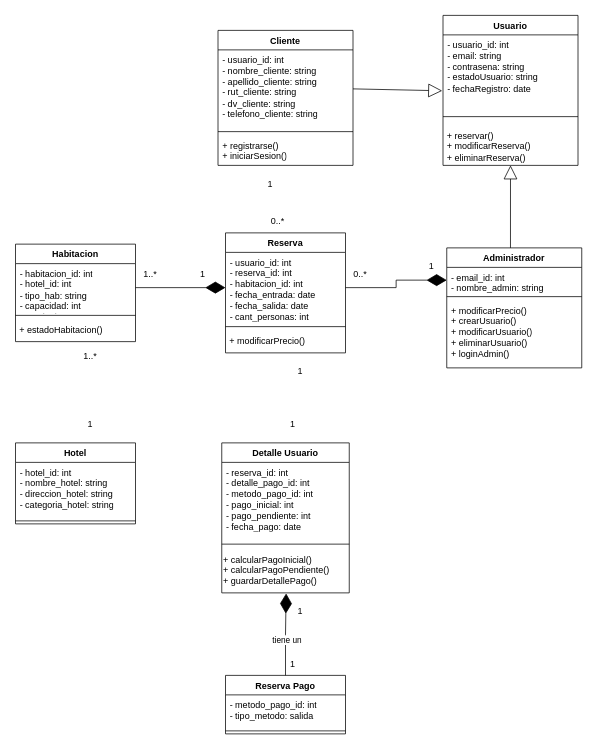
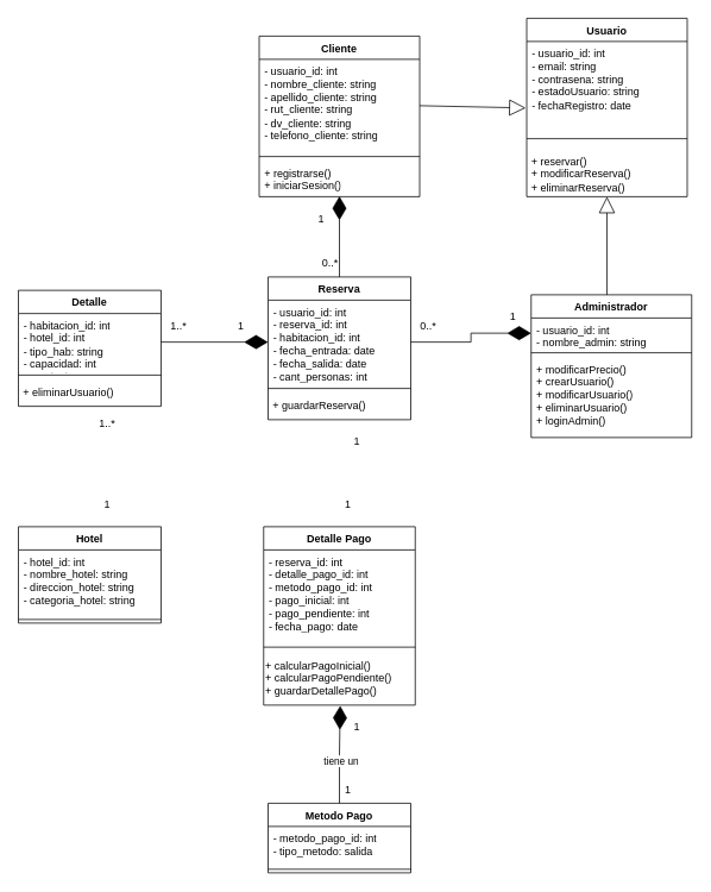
  <mxCell id="0" />
  <mxCell id="1" parent="0" />
  <mxCell id="2" value="Cliente" style="swimlane;fontStyle=1;align=center;verticalAlign=top;childLayout=stackLayout;horizontal=1;startSize=26;horizontalStack=0;resizeParent=1;resizeParentMax=0;resizeLast=0;collapsible=1;marginBottom=0;whiteSpace=wrap;html=1;" vertex="1" parent="1"><mxGeometry x="290" y="40" width="180" height="180" as="geometry" /></mxCell>
  <mxCell id="3" value="- usuario_id: int&lt;br&gt;- nombre_cliente: string&lt;br style=&quot;border-color: var(--border-color);&quot;&gt;- apellido_cliente: string&lt;br style=&quot;border-color: var(--border-color);&quot;&gt;- rut_cliente: string&lt;br style=&quot;border-color: var(--border-color);&quot;&gt;- dv_cliente: string&lt;br style=&quot;border-color: var(--border-color);&quot;&gt;- telefono_cliente: string" style="text;strokeColor=none;fillColor=none;align=left;verticalAlign=top;spacingLeft=4;spacingRight=4;overflow=hidden;rotatable=0;points=[[0,0.5],[1,0.5]];portConstraint=eastwest;whiteSpace=wrap;html=1;" vertex="1" parent="2"><mxGeometry y="26" width="180" height="104" as="geometry" /></mxCell>
  <mxCell id="4" value="" style="line;strokeWidth=1;fillColor=none;align=left;verticalAlign=middle;spacingTop=-1;spacingLeft=3;spacingRight=3;rotatable=0;labelPosition=right;points=[];portConstraint=eastwest;strokeColor=inherit;" vertex="1" parent="2"><mxGeometry y="130" width="180" height="10" as="geometry" /></mxCell>
  <mxCell id="5" value="+ registrarse()&lt;br&gt;+ iniciarSesion()" style="text;strokeColor=none;fillColor=none;align=left;verticalAlign=top;spacingLeft=4;spacingRight=4;overflow=hidden;rotatable=0;points=[[0,0.5],[1,0.5]];portConstraint=eastwest;whiteSpace=wrap;html=1;" vertex="1" parent="2"><mxGeometry y="140" width="180" height="40" as="geometry" /></mxCell>
  <mxCell id="6" value="Reserva" style="swimlane;fontStyle=1;align=center;verticalAlign=top;childLayout=stackLayout;horizontal=1;startSize=26;horizontalStack=0;resizeParent=1;resizeParentMax=0;resizeLast=0;collapsible=1;marginBottom=0;whiteSpace=wrap;html=1;" vertex="1" parent="1"><mxGeometry x="300" y="310" width="160" height="160" as="geometry" /></mxCell>
  <mxCell id="7" value="- usuario_id: int&lt;br&gt;- reserva_id: int&lt;br&gt;- habitacion_id: int&lt;br&gt;- fecha_entrada: date&lt;br&gt;- fecha_salida: date&lt;br&gt;- cant_personas: int" style="text;strokeColor=none;fillColor=none;align=left;verticalAlign=top;spacingLeft=4;spacingRight=4;overflow=hidden;rotatable=0;points=[[0,0.5],[1,0.5]];portConstraint=eastwest;whiteSpace=wrap;html=1;" vertex="1" parent="6"><mxGeometry y="26" width="160" height="94" as="geometry" /></mxCell>
  <mxCell id="8" value="" style="line;strokeWidth=1;fillColor=none;align=left;verticalAlign=middle;spacingTop=-1;spacingLeft=3;spacingRight=3;rotatable=0;labelPosition=right;points=[];portConstraint=eastwest;strokeColor=inherit;" vertex="1" parent="6"><mxGeometry y="120" width="160" height="10" as="geometry" /></mxCell>
- <mxCell id="9" value="&amp;nbsp;+ modificarPrecio()" style="text;html=1;strokeColor=none;fillColor=none;align=left;verticalAlign=middle;whiteSpace=wrap;rounded=0;" vertex="1" parent="6"><mxGeometry y="130" width="160" height="30" as="geometry" /></mxCell>
+ <mxCell id="9" value="&amp;nbsp;+ guardarReserva()" style="text;html=1;strokeColor=none;fillColor=none;align=left;verticalAlign=middle;whiteSpace=wrap;rounded=0;" vertex="1" parent="6"><mxGeometry y="130" width="160" height="30" as="geometry" /></mxCell>
  <mxCell id="10" value="Hotel" style="swimlane;fontStyle=1;align=center;verticalAlign=top;childLayout=stackLayout;horizontal=1;startSize=26;horizontalStack=0;resizeParent=1;resizeParentMax=0;resizeLast=0;collapsible=1;marginBottom=0;whiteSpace=wrap;html=1;" vertex="1" parent="1"><mxGeometry x="20" y="590" width="160" height="108" as="geometry"><mxRectangle x="240" y="260" width="70" height="30" as="alternateBounds" /></mxGeometry></mxCell>
  <mxCell id="11" value="- hotel_id: int&lt;br&gt;- nombre_hotel: string&lt;br&gt;- direccion_hotel: string&lt;br&gt;- categoria_hotel: string" style="text;strokeColor=none;fillColor=none;align=left;verticalAlign=top;spacingLeft=4;spacingRight=4;overflow=hidden;rotatable=0;points=[[0,0.5],[1,0.5]];portConstraint=eastwest;whiteSpace=wrap;html=1;" vertex="1" parent="10"><mxGeometry y="26" width="160" height="74" as="geometry" /></mxCell>
  <mxCell id="12" value="" style="line;strokeWidth=1;fillColor=none;align=left;verticalAlign=middle;spacingTop=-1;spacingLeft=3;spacingRight=3;rotatable=0;labelPosition=right;points=[];portConstraint=eastwest;strokeColor=inherit;" vertex="1" parent="10"><mxGeometry y="100" width="160" height="8" as="geometry" /></mxCell>
- <mxCell id="13" value="Habitacion" style="swimlane;fontStyle=1;align=center;verticalAlign=top;childLayout=stackLayout;horizontal=1;startSize=26;horizontalStack=0;resizeParent=1;resizeParentMax=0;resizeLast=0;collapsible=1;marginBottom=0;whiteSpace=wrap;html=1;" vertex="1" parent="1"><mxGeometry x="20" y="325" width="160" height="130" as="geometry" /></mxCell>
+ <mxCell id="13" value="Detalle" style="swimlane;fontStyle=1;align=center;verticalAlign=top;childLayout=stackLayout;horizontal=1;startSize=26;horizontalStack=0;resizeParent=1;resizeParentMax=0;resizeLast=0;collapsible=1;marginBottom=0;whiteSpace=wrap;html=1;" vertex="1" parent="1"><mxGeometry x="20" y="325" width="160" height="130" as="geometry" /></mxCell>
  <mxCell id="14" value="- habitacion_id: int&lt;br&gt;- hotel_id: int&lt;br&gt;- tipo_hab: string&lt;br&gt;- capacidad: int&lt;br&gt;- precio: int" style="text;strokeColor=none;fillColor=none;align=left;verticalAlign=top;spacingLeft=4;spacingRight=4;overflow=hidden;rotatable=0;points=[[0,0.5],[1,0.5]];portConstraint=eastwest;whiteSpace=wrap;html=1;" vertex="1" parent="13"><mxGeometry y="26" width="160" height="64" as="geometry" /></mxCell>
  <mxCell id="15" value="" style="line;strokeWidth=1;fillColor=none;align=left;verticalAlign=middle;spacingTop=-1;spacingLeft=3;spacingRight=3;rotatable=0;labelPosition=right;points=[];portConstraint=eastwest;strokeColor=inherit;" vertex="1" parent="13"><mxGeometry y="90" width="160" height="10" as="geometry" /></mxCell>
- <mxCell id="16" value="&amp;nbsp;+ estadoHabitacion()" style="text;html=1;strokeColor=none;fillColor=none;align=left;verticalAlign=middle;whiteSpace=wrap;rounded=0;" vertex="1" parent="13"><mxGeometry y="100" width="160" height="30" as="geometry" /></mxCell>
- <mxCell id="17" value="Reserva Pago" style="swimlane;fontStyle=1;align=center;verticalAlign=top;childLayout=stackLayout;horizontal=1;startSize=26;horizontalStack=0;resizeParent=1;resizeParentMax=0;resizeLast=0;collapsible=1;marginBottom=0;whiteSpace=wrap;html=1;" vertex="1" parent="1"><mxGeometry x="300" y="900" width="160" height="78" as="geometry" /></mxCell>
+ <mxCell id="16" value="&amp;nbsp;+ eliminarUsuario()" style="text;html=1;strokeColor=none;fillColor=none;align=left;verticalAlign=middle;whiteSpace=wrap;rounded=0;" vertex="1" parent="13"><mxGeometry y="100" width="160" height="30" as="geometry" /></mxCell>
+ <mxCell id="17" value="Metodo Pago" style="swimlane;fontStyle=1;align=center;verticalAlign=top;childLayout=stackLayout;horizontal=1;startSize=26;horizontalStack=0;resizeParent=1;resizeParentMax=0;resizeLast=0;collapsible=1;marginBottom=0;whiteSpace=wrap;html=1;" vertex="1" parent="1"><mxGeometry x="300" y="900" width="160" height="78" as="geometry" /></mxCell>
  <mxCell id="18" value="- metodo_pago_id: int&lt;br&gt;- tipo_metodo: salida" style="text;strokeColor=none;fillColor=none;align=left;verticalAlign=top;spacingLeft=4;spacingRight=4;overflow=hidden;rotatable=0;points=[[0,0.5],[1,0.5]];portConstraint=eastwest;whiteSpace=wrap;html=1;" vertex="1" parent="17"><mxGeometry y="26" width="160" height="44" as="geometry" /></mxCell>
  <mxCell id="19" value="" style="line;strokeWidth=1;fillColor=none;align=left;verticalAlign=middle;spacingTop=-1;spacingLeft=3;spacingRight=3;rotatable=0;labelPosition=right;points=[];portConstraint=eastwest;strokeColor=inherit;" vertex="1" parent="17"><mxGeometry y="70" width="160" height="8" as="geometry" /></mxCell>
  <mxCell id="20" value="Administrador" style="swimlane;fontStyle=1;align=center;verticalAlign=top;childLayout=stackLayout;horizontal=1;startSize=26;horizontalStack=0;resizeParent=1;resizeParentMax=0;resizeLast=0;collapsible=1;marginBottom=0;whiteSpace=wrap;html=1;" vertex="1" parent="1"><mxGeometry x="595" y="330" width="180" height="160" as="geometry" /></mxCell>
- <mxCell id="21" value="- email_id: int&lt;br&gt;- nombre_admin: string" style="text;strokeColor=none;fillColor=none;align=left;verticalAlign=top;spacingLeft=4;spacingRight=4;overflow=hidden;rotatable=0;points=[[0,0.5],[1,0.5]];portConstraint=eastwest;whiteSpace=wrap;html=1;" vertex="1" parent="20"><mxGeometry y="26" width="180" height="34" as="geometry" /></mxCell>
+ <mxCell id="21" value="- usuario_id: int&lt;br&gt;- nombre_admin: string" style="text;strokeColor=none;fillColor=none;align=left;verticalAlign=top;spacingLeft=4;spacingRight=4;overflow=hidden;rotatable=0;points=[[0,0.5],[1,0.5]];portConstraint=eastwest;whiteSpace=wrap;html=1;" vertex="1" parent="20"><mxGeometry y="26" width="180" height="34" as="geometry" /></mxCell>
  <mxCell id="22" value="" style="line;strokeWidth=1;fillColor=none;align=left;verticalAlign=middle;spacingTop=-1;spacingLeft=3;spacingRight=3;rotatable=0;labelPosition=right;points=[];portConstraint=eastwest;strokeColor=inherit;" vertex="1" parent="20"><mxGeometry y="60" width="180" height="10" as="geometry" /></mxCell>
  <mxCell id="23" value="+ modificarPrecio()&lt;br&gt;+ crearUsuario()&lt;br&gt;+ modificarUsuario()&lt;br&gt;+ eliminarUsuario()&lt;br&gt;+ loginAdmin()" style="text;strokeColor=none;fillColor=none;align=left;verticalAlign=top;spacingLeft=4;spacingRight=4;overflow=hidden;rotatable=0;points=[[0,0.5],[1,0.5]];portConstraint=eastwest;whiteSpace=wrap;html=1;" vertex="1" parent="20"><mxGeometry y="70" width="180" height="90" as="geometry" /></mxCell>
  <mxCell id="24" value="Usuario" style="swimlane;fontStyle=1;align=center;verticalAlign=top;childLayout=stackLayout;horizontal=1;startSize=26;horizontalStack=0;resizeParent=1;resizeParentMax=0;resizeLast=0;collapsible=1;marginBottom=0;whiteSpace=wrap;html=1;" vertex="1" parent="1"><mxGeometry x="590" y="20" width="180" height="200" as="geometry" /></mxCell>
  <mxCell id="25" value="- usuario_id: int&lt;br&gt;- email: string&lt;br&gt;- contrasena: string&lt;br&gt;- estadoUsuario: string&lt;br&gt;- fechaRegistro: date" style="text;strokeColor=none;fillColor=none;align=left;verticalAlign=top;spacingLeft=4;spacingRight=4;overflow=hidden;rotatable=0;points=[[0,0.5],[1,0.5]];portConstraint=eastwest;whiteSpace=wrap;html=1;" vertex="1" parent="24"><mxGeometry y="26" width="180" height="94" as="geometry" /></mxCell>
  <mxCell id="26" value="" style="line;strokeWidth=1;fillColor=none;align=left;verticalAlign=middle;spacingTop=-1;spacingLeft=3;spacingRight=3;rotatable=0;labelPosition=right;points=[];portConstraint=eastwest;strokeColor=inherit;" vertex="1" parent="24"><mxGeometry y="120" width="180" height="30" as="geometry" /></mxCell>
  <mxCell id="27" value="&amp;nbsp;+ reservar()&lt;br&gt;&amp;nbsp;+ modificarReserva()&lt;br&gt;&amp;nbsp;+ eliminarReserva()" style="text;html=1;strokeColor=none;fillColor=none;align=left;verticalAlign=middle;whiteSpace=wrap;rounded=0;" vertex="1" parent="24"><mxGeometry y="150" width="180" height="50" as="geometry" /></mxCell>
- <mxCell id="28" value="Detalle Usuario" style="swimlane;fontStyle=1;align=center;verticalAlign=top;childLayout=stackLayout;horizontal=1;startSize=26;horizontalStack=0;resizeParent=1;resizeParentMax=0;resizeLast=0;collapsible=1;marginBottom=0;whiteSpace=wrap;html=1;" vertex="1" parent="1"><mxGeometry x="295" y="590" width="170" height="200" as="geometry" /></mxCell>
+ <mxCell id="28" value="Detalle Pago" style="swimlane;fontStyle=1;align=center;verticalAlign=top;childLayout=stackLayout;horizontal=1;startSize=26;horizontalStack=0;resizeParent=1;resizeParentMax=0;resizeLast=0;collapsible=1;marginBottom=0;whiteSpace=wrap;html=1;" vertex="1" parent="1"><mxGeometry x="295" y="590" width="170" height="200" as="geometry" /></mxCell>
  <mxCell id="29" value="- reserva_id: int&lt;br&gt;- detalle_pago_id: int&lt;br&gt;- metodo_pago_id: int&lt;br&gt;- pago_inicial: int&lt;br&gt;- pago_pendiente: int&lt;br&gt;- fecha_pago: date" style="text;strokeColor=none;fillColor=none;align=left;verticalAlign=top;spacingLeft=4;spacingRight=4;overflow=hidden;rotatable=0;points=[[0,0.5],[1,0.5]];portConstraint=eastwest;whiteSpace=wrap;html=1;" vertex="1" parent="28"><mxGeometry y="26" width="170" height="104" as="geometry" /></mxCell>
  <mxCell id="30" value="" style="line;strokeWidth=1;fillColor=none;align=left;verticalAlign=middle;spacingTop=-1;spacingLeft=3;spacingRight=3;rotatable=0;labelPosition=right;points=[];portConstraint=eastwest;strokeColor=inherit;" vertex="1" parent="28"><mxGeometry y="130" width="170" height="10" as="geometry" /></mxCell>
  <mxCell id="31" value="+ calcularPagoInicial()&lt;br&gt;+ calcularPagoPendiente()&lt;br&gt;+ guardarDetallePago()" style="text;html=1;align=left;verticalAlign=middle;resizable=0;points=[];autosize=1;strokeColor=none;fillColor=none;" vertex="1" parent="28"><mxGeometry y="140" width="170" height="60" as="geometry" /></mxCell>
+ <mxCell id="32" value="" style="endArrow=diamondThin;endFill=1;endSize=24;html=1;rounded=0;entryX=0.5;entryY=0.988;entryDx=0;entryDy=0;exitX=0.5;exitY=0;exitDx=0;exitDy=0;edgeStyle=orthogonalEdgeStyle;entryPerimeter=0;" edge="1" parent="1" source="6" target="5"><mxGeometry width="160" relative="1" as="geometry"><mxPoint x="143" y="230" as="sourcePoint" /><mxPoint x="143" y="100" as="targetPoint" /></mxGeometry></mxCell>
  <mxCell id="33" value="0..*" style="text;html=1;strokeColor=none;fillColor=none;align=center;verticalAlign=middle;whiteSpace=wrap;rounded=0;" vertex="1" parent="1"><mxGeometry x="350" y="280" width="40" height="30" as="geometry" /></mxCell>
  <mxCell id="34" value="" style="endArrow=block;endSize=16;endFill=0;html=1;rounded=0;entryX=0.5;entryY=1;entryDx=0;entryDy=0;exitX=0.472;exitY=0;exitDx=0;exitDy=0;exitPerimeter=0;" edge="1" parent="1" source="20" target="27"><mxGeometry width="160" relative="1" as="geometry"><mxPoint x="770" y="290" as="sourcePoint" /><mxPoint x="690" y="320" as="targetPoint" /></mxGeometry></mxCell>
  <mxCell id="35" value="1" style="text;html=1;strokeColor=none;fillColor=none;align=center;verticalAlign=middle;whiteSpace=wrap;rounded=0;" vertex="1" parent="1"><mxGeometry x="340" y="230" width="40" height="30" as="geometry" /></mxCell>
  <mxCell id="36" value="" style="endArrow=diamondThin;endFill=1;endSize=24;html=1;rounded=0;entryX=0;entryY=0.5;entryDx=0;entryDy=0;exitX=1;exitY=0.5;exitDx=0;exitDy=0;edgeStyle=orthogonalEdgeStyle;" edge="1" parent="1" source="7" target="21"><mxGeometry width="160" relative="1" as="geometry"><mxPoint x="520" y="500" as="sourcePoint" /><mxPoint x="520" y="390" as="targetPoint" /></mxGeometry></mxCell>
  <mxCell id="37" value="1" style="text;html=1;strokeColor=none;fillColor=none;align=center;verticalAlign=middle;whiteSpace=wrap;rounded=0;" vertex="1" parent="1"><mxGeometry x="555" y="340" width="40" height="30" as="geometry" /></mxCell>
  <mxCell id="38" value="0..*" style="text;html=1;strokeColor=none;fillColor=none;align=center;verticalAlign=middle;whiteSpace=wrap;rounded=0;" vertex="1" parent="1"><mxGeometry x="460" y="350" width="40" height="30" as="geometry" /></mxCell>
  <mxCell id="39" value="1" style="text;html=1;strokeColor=none;fillColor=none;align=center;verticalAlign=middle;whiteSpace=wrap;rounded=0;" vertex="1" parent="1"><mxGeometry x="380" y="480" width="40" height="30" as="geometry" /></mxCell>
  <mxCell id="40" value="1" style="text;html=1;strokeColor=none;fillColor=none;align=center;verticalAlign=middle;whiteSpace=wrap;rounded=0;" vertex="1" parent="1"><mxGeometry x="370" y="550" width="40" height="30" as="geometry" /></mxCell>
  <mxCell id="41" value="1..*" style="text;html=1;strokeColor=none;fillColor=none;align=center;verticalAlign=middle;whiteSpace=wrap;rounded=0;" vertex="1" parent="1"><mxGeometry x="100" y="460" width="40" height="30" as="geometry" /></mxCell>
  <mxCell id="42" value="" style="endArrow=diamondThin;endFill=1;endSize=24;html=1;rounded=0;exitX=0.5;exitY=0;exitDx=0;exitDy=0;edgeStyle=orthogonalEdgeStyle;entryX=0.505;entryY=1.013;entryDx=0;entryDy=0;entryPerimeter=0;" edge="1" parent="1" source="17" target="31"><mxGeometry width="160" relative="1" as="geometry"><mxPoint x="117" y="800" as="sourcePoint" /><mxPoint x="350" y="820" as="targetPoint" /><Array as="points" /></mxGeometry></mxCell>
  <mxCell id="43" value="tiene un" style="edgeLabel;html=1;align=center;verticalAlign=middle;resizable=0;points=[];" vertex="1" connectable="0" parent="42"><mxGeometry x="-0.13" y="-1" relative="1" as="geometry"><mxPoint as="offset" /></mxGeometry></mxCell>
  <mxCell id="44" value="1" style="text;html=1;strokeColor=none;fillColor=none;align=center;verticalAlign=middle;whiteSpace=wrap;rounded=0;" vertex="1" parent="1"><mxGeometry x="370" y="870" width="40" height="30" as="geometry" /></mxCell>
  <mxCell id="45" value="1" style="text;html=1;strokeColor=none;fillColor=none;align=center;verticalAlign=middle;whiteSpace=wrap;rounded=0;" vertex="1" parent="1"><mxGeometry x="380" y="800" width="40" height="30" as="geometry" /></mxCell>
  <mxCell id="46" value="" style="endArrow=block;endSize=16;endFill=0;html=1;rounded=0;entryX=-0.006;entryY=0.793;entryDx=0;entryDy=0;entryPerimeter=0;exitX=1;exitY=0.5;exitDx=0;exitDy=0;" edge="1" parent="1" source="3" target="25"><mxGeometry width="160" relative="1" as="geometry"><mxPoint x="490" y="60" as="sourcePoint" /><mxPoint x="470" y="122" as="targetPoint" /></mxGeometry></mxCell>
  <mxCell id="47" value="" style="endArrow=diamondThin;endFill=1;endSize=24;html=1;rounded=0;entryX=0;entryY=0.5;entryDx=0;entryDy=0;exitX=1;exitY=0.5;exitDx=0;exitDy=0;edgeStyle=orthogonalEdgeStyle;" edge="1" parent="1" source="14" target="7"><mxGeometry width="160" relative="1" as="geometry"><mxPoint x="170" y="370" as="sourcePoint" /><mxPoint x="305" y="370" as="targetPoint" /></mxGeometry></mxCell>
  <mxCell id="48" value="1..*" style="text;html=1;strokeColor=none;fillColor=none;align=center;verticalAlign=middle;whiteSpace=wrap;rounded=0;" vertex="1" parent="1"><mxGeometry x="180" y="350" width="40" height="30" as="geometry" /></mxCell>
  <mxCell id="49" value="1" style="text;html=1;strokeColor=none;fillColor=none;align=center;verticalAlign=middle;whiteSpace=wrap;rounded=0;" vertex="1" parent="1"><mxGeometry y="350" width="40" height="30" as="geometry" x="250" /></mxCell>
  <mxCell id="50" value="1" style="text;html=1;strokeColor=none;fillColor=none;align=center;verticalAlign=middle;whiteSpace=wrap;rounded=0;" vertex="1" parent="1"><mxGeometry x="100" y="550" width="40" height="30" as="geometry" /></mxCell>
